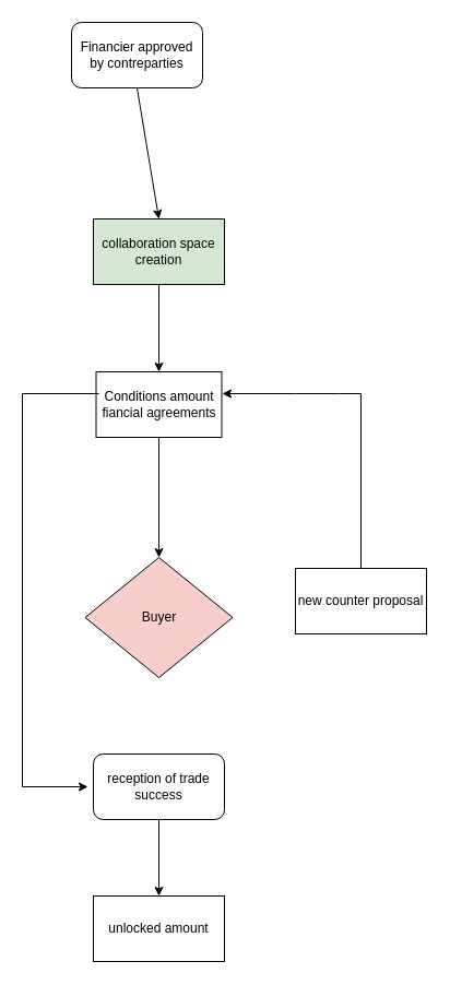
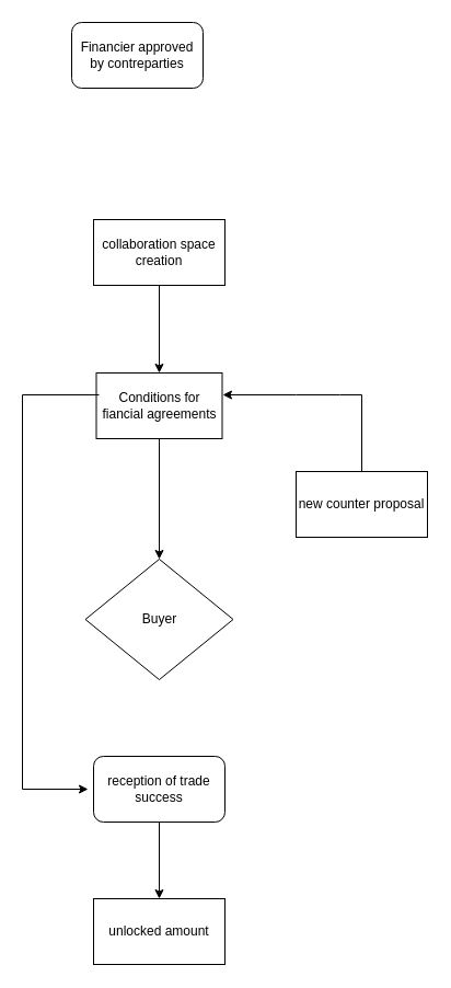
  <mxCell id="0" />
  <mxCell id="1" parent="0" />
  <mxCell id="2" value="Financier approved by contreparties" style="rounded=1;whiteSpace=wrap;html=1;" vertex="1" parent="1"><mxGeometry x="65" y="20" width="120" height="60" as="geometry" /></mxCell>
- <mxCell id="3" value="" style="endArrow=classic;html=1;rounded=0;exitX=0.5;exitY=1;exitDx=0;exitDy=0;entryX=0.5;entryY=0;entryDx=0;entryDy=0;" edge="1" parent="1" source="2" target="8"><mxGeometry width="50" height="50" relative="1" as="geometry"><mxPoint x="210" y="260" as="sourcePoint" /><mxPoint x="145" y="160" as="targetPoint" /></mxGeometry></mxCell>
  <mxCell id="4" style="edgeStyle=orthogonalEdgeStyle;rounded=0;orthogonalLoop=1;jettySize=auto;html=1;entryX=0.5;entryY=0;entryDx=0;entryDy=0;" edge="1" parent="1" source="5" target="6"><mxGeometry relative="1" as="geometry"><mxPoint x="145" y="280" as="targetPoint" /></mxGeometry></mxCell>
- <mxCell id="5" value="Conditions amount fiancial agreements" style="rounded=0;whiteSpace=wrap;html=1;" vertex="1" parent="1"><mxGeometry x="87.5" y="340" width="115" height="60" as="geometry" /></mxCell>
- <mxCell id="6" value="Buyer" style="rhombus;whiteSpace=wrap;html=1;fillColor=#f8cecc;" vertex="1" parent="1"><mxGeometry x="77.5" y="510" width="135" height="110" as="geometry" /></mxCell>
+ <mxCell id="5" value="Conditions for fiancial agreements" style="rounded=0;whiteSpace=wrap;html=1;" vertex="1" parent="1"><mxGeometry x="87.5" y="340" width="115" height="60" as="geometry" /></mxCell>
+ <mxCell id="6" value="Buyer" style="rhombus;whiteSpace=wrap;html=1;" vertex="1" parent="1"><mxGeometry x="77.5" y="510" width="135" height="110" as="geometry" /></mxCell>
  <mxCell id="7" value="reception of trade success" style="rounded=1;whiteSpace=wrap;html=1;" vertex="1" parent="1"><mxGeometry x="85" y="690" width="120" height="60" as="geometry" /></mxCell>
- <mxCell id="8" value="collaboration space creation" style="rounded=0;whiteSpace=wrap;html=1;fillColor=#d5e8d4;" vertex="1" parent="1"><mxGeometry x="85" y="200" width="120" height="60" as="geometry" /></mxCell>
+ <mxCell id="8" value="collaboration space creation" style="rounded=0;whiteSpace=wrap;html=1;" vertex="1" parent="1"><mxGeometry x="85" y="200" width="120" height="60" as="geometry" /></mxCell>
  <mxCell id="9" value="" style="endArrow=classic;html=1;rounded=0;exitX=0.5;exitY=1;exitDx=0;exitDy=0;entryX=0.5;entryY=0;entryDx=0;entryDy=0;" edge="1" parent="1" source="8" target="5"><mxGeometry width="50" height="50" relative="1" as="geometry"><mxPoint x="210" y="360" as="sourcePoint" /><mxPoint x="260" y="310" as="targetPoint" /></mxGeometry></mxCell>
- <mxCell id="10" value="new counter proposal" style="rounded=0;whiteSpace=wrap;html=1;" vertex="1" parent="1"><mxGeometry x="270" y="520" width="120" height="60" as="geometry" /></mxCell>
+ <mxCell id="10" value="new counter proposal" style="rounded=0;whiteSpace=wrap;html=1;" vertex="1" parent="1"><mxGeometry x="270" y="430" width="120" height="60" as="geometry" /></mxCell>
  <mxCell id="11" value="" style="endArrow=classic;html=1;rounded=0;exitX=0.5;exitY=0;exitDx=0;exitDy=0;" edge="1" parent="1" source="10"><mxGeometry width="50" height="50" relative="1" as="geometry"><mxPoint x="210" y="460" as="sourcePoint" /><mxPoint x="203" y="360" as="targetPoint" /><Array as="points"><mxPoint x="330" y="360" /><mxPoint x="310" y="360" /><mxPoint x="270" y="360" /></Array></mxGeometry></mxCell>
  <mxCell id="12" value="" style="endArrow=classic;html=1;rounded=0;exitX=0.5;exitY=1;exitDx=0;exitDy=0;" edge="1" parent="1" source="7"><mxGeometry width="50" height="50" relative="1" as="geometry"><mxPoint x="110" y="820" as="sourcePoint" /><mxPoint x="145" y="820" as="targetPoint" /></mxGeometry></mxCell>
  <mxCell id="13" value="" style="endArrow=classic;html=1;rounded=0;" edge="1" parent="1"><mxGeometry width="50" height="50" relative="1" as="geometry"><mxPoint x="90" y="360" as="sourcePoint" /><mxPoint x="80" y="720" as="targetPoint" /><Array as="points"><mxPoint x="20" y="360" /><mxPoint x="20" y="720" /></Array></mxGeometry></mxCell>
  <mxCell id="14" value="unlocked amount" style="rounded=0;whiteSpace=wrap;html=1;" vertex="1" parent="1"><mxGeometry x="85" y="820" width="120" height="60" as="geometry" /></mxCell>
